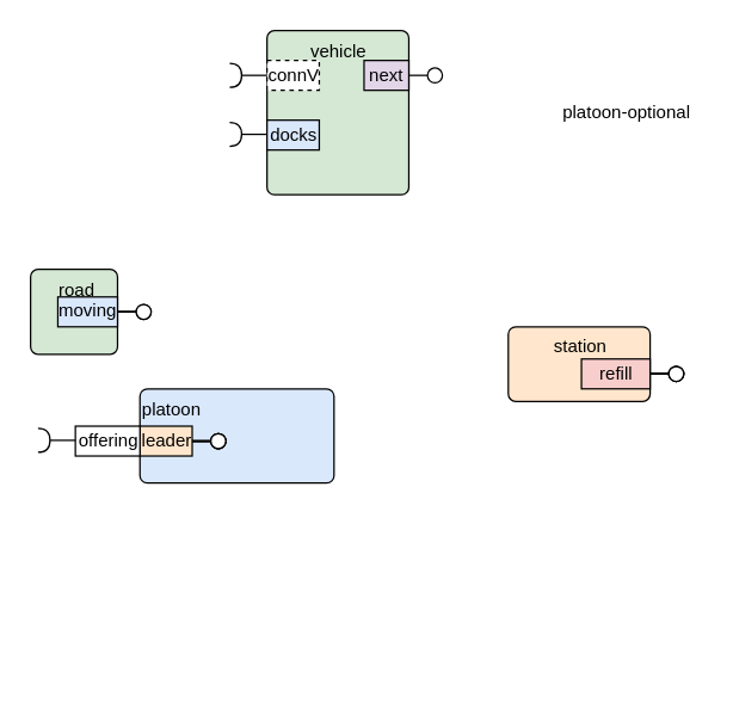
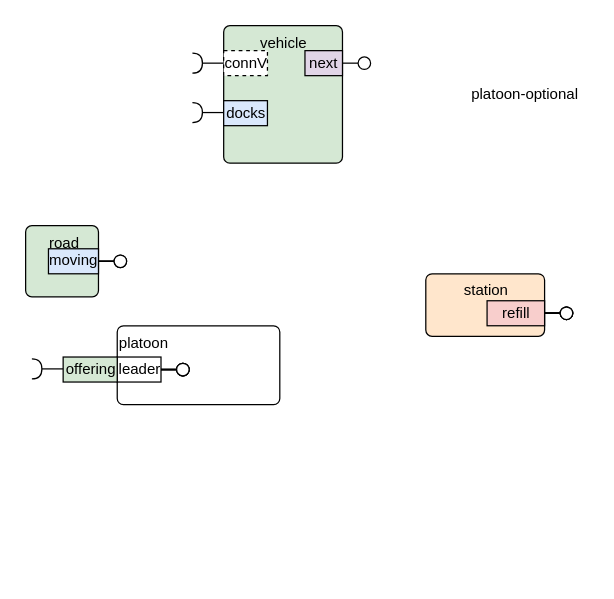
  <mxCell id="0" />
  <mxCell id="1" parent="0" />
- <mxCell id="2" value="platoon" style="html=1;align=left;verticalAlign=top;rounded=1;absoluteArcSize=1;arcSize=10;dashed=0;fillColor=#dae8fc;" vertex="1" parent="1"><mxGeometry x="93.25" y="260" width="130" height="63.12" as="geometry" /></mxCell>
+ <mxCell id="2" value="platoon" style="html=1;align=left;verticalAlign=top;rounded=1;absoluteArcSize=1;arcSize=10;dashed=0;" vertex="1" parent="1"><mxGeometry x="93.25" y="260" width="130" height="63.12" as="geometry" /></mxCell>
  <mxCell id="3" value="" style="rounded=0;orthogonalLoop=1;jettySize=auto;html=1;endArrow=halfCircle;endFill=0;endSize=6;strokeWidth=1;exitX=0;exitY=0.5;exitDx=0;exitDy=0;entryX=0.5;entryY=0.5;entryDx=0;entryDy=0;entryPerimeter=0;" edge="1" parent="1" source="5"><mxGeometry relative="1" as="geometry"><mxPoint x="388.37" y="220" as="sourcePoint" /><mxPoint x="153.37" y="50" as="targetPoint" /></mxGeometry></mxCell>
  <mxCell id="4" value="vehicle" style="html=1;align=center;verticalAlign=top;rounded=1;absoluteArcSize=1;arcSize=10;dashed=0;fillColor=#d5e8d4;" vertex="1" parent="1"><mxGeometry x="178.37" y="20" width="95" height="110" as="geometry" /></mxCell>
  <mxCell id="5" value="connV" style="html=1;dashed=1;" vertex="1" parent="1"><mxGeometry x="178.37" y="40" width="35" height="20" as="geometry" /></mxCell>
  <mxCell id="6" value="next" style="html=1;fillColor=#e1d5e7;" vertex="1" parent="1"><mxGeometry x="243.37" y="40" width="30" height="20" as="geometry" /></mxCell>
- <mxCell id="7" value="leader" style="html=1;fillColor=#ffe6cc;" vertex="1" parent="1"><mxGeometry x="93.25" y="285" width="35" height="20" as="geometry" /></mxCell>
+ <mxCell id="7" value="leader" style="html=1;" vertex="1" parent="1"><mxGeometry x="93.25" y="285" width="35" height="20" as="geometry" /></mxCell>
  <mxCell id="8" value="" style="rounded=0;orthogonalLoop=1;jettySize=auto;html=1;endArrow=halfCircle;endFill=0;endSize=6;strokeWidth=1;" edge="1" parent="1"><mxGeometry relative="1" as="geometry"><mxPoint x="134.62" y="290" as="sourcePoint" /><mxPoint x="134.62" y="290" as="targetPoint" /></mxGeometry></mxCell>
  <mxCell id="9" value="&lt;div align=&quot;center&quot;&gt;&amp;nbsp;road&lt;/div&gt;" style="html=1;align=center;verticalAlign=top;rounded=1;absoluteArcSize=1;arcSize=10;dashed=0;fillColor=#d5e8d4;" vertex="1" parent="1"><mxGeometry x="20" y="180" width="58.25" height="56.88" as="geometry" /></mxCell>
  <mxCell id="10" value="moving" style="html=1;fillColor=#dae8fc;" vertex="1" parent="1"><mxGeometry x="38.25" y="198.44" width="40" height="20" as="geometry" /></mxCell>
  <mxCell id="11" value="station" style="html=1;align=center;verticalAlign=top;rounded=1;absoluteArcSize=1;arcSize=10;dashed=0;fillColor=#ffe6cc;" vertex="1" parent="1"><mxGeometry x="340" y="218.44" width="95" height="50" as="geometry" /></mxCell>
  <mxCell id="12" value="refill" style="html=1;fillColor=#f8cecc;" vertex="1" parent="1"><mxGeometry x="389" y="240" width="46" height="20" as="geometry" /></mxCell>
  <mxCell id="13" value="docks" style="html=1;fillColor=#dae8fc;" vertex="1" parent="1"><mxGeometry x="178.37" y="80" width="35" height="20" as="geometry" /></mxCell>
  <mxCell id="14" value="" style="rounded=0;orthogonalLoop=1;jettySize=auto;html=1;endArrow=halfCircle;endFill=0;endSize=6;strokeWidth=1;exitX=0;exitY=0.5;exitDx=0;exitDy=0;entryX=0.5;entryY=0.5;entryDx=0;entryDy=0;entryPerimeter=0;" edge="1" parent="1"><mxGeometry relative="1" as="geometry"><mxPoint x="178.37" y="89.5" as="sourcePoint" /><mxPoint x="153.37" y="89.5" as="targetPoint" /></mxGeometry></mxCell>
  <mxCell id="15" value="" style="rounded=0;orthogonalLoop=1;jettySize=auto;html=1;endArrow=none;endFill=0;exitX=1;exitY=0.5;exitDx=0;exitDy=0;" edge="1" parent="1" target="16"><mxGeometry relative="1" as="geometry"><mxPoint x="273.37" y="50" as="sourcePoint" /></mxGeometry></mxCell>
  <mxCell id="16" value="" style="ellipse;whiteSpace=wrap;html=1;fontFamily=Helvetica;fontSize=12;fontColor=#000000;align=center;strokeColor=#000000;fillColor=#ffffff;points=[];aspect=fixed;resizable=0;" vertex="1" parent="1"><mxGeometry x="285.87" y="45" width="10" height="10" as="geometry" /></mxCell>
  <mxCell id="17" value="" style="rounded=0;orthogonalLoop=1;jettySize=auto;html=1;endArrow=none;endFill=0;exitX=1;exitY=0.5;exitDx=0;exitDy=0;" edge="1" parent="1" target="18"><mxGeometry relative="1" as="geometry"><mxPoint x="435" y="250" as="sourcePoint" /></mxGeometry></mxCell>
  <mxCell id="18" value="" style="ellipse;whiteSpace=wrap;html=1;fontFamily=Helvetica;fontSize=12;fontColor=#000000;align=center;strokeColor=#000000;fillColor=#ffffff;points=[];aspect=fixed;resizable=0;" vertex="1" parent="1"><mxGeometry x="447.5" y="245" width="10" height="10" as="geometry" /></mxCell>
  <mxCell id="19" value="" style="rounded=0;orthogonalLoop=1;jettySize=auto;html=1;endArrow=none;endFill=0;exitX=1;exitY=0.5;exitDx=0;exitDy=0;" edge="1" parent="1"><mxGeometry relative="1" as="geometry"><mxPoint x="435" y="250" as="sourcePoint" /><mxPoint x="447.5" y="250" as="targetPoint" /></mxGeometry></mxCell>
  <mxCell id="20" value="" style="rounded=0;orthogonalLoop=1;jettySize=auto;html=1;endArrow=none;endFill=0;exitX=1;exitY=0.5;exitDx=0;exitDy=0;" edge="1" parent="1" target="21"><mxGeometry relative="1" as="geometry"><mxPoint x="435" y="250" as="sourcePoint" /></mxGeometry></mxCell>
  <mxCell id="21" value="" style="ellipse;whiteSpace=wrap;html=1;fontFamily=Helvetica;fontSize=12;fontColor=#000000;align=center;strokeColor=#000000;fillColor=#ffffff;points=[];aspect=fixed;resizable=0;" vertex="1" parent="1"><mxGeometry x="447.5" y="245" width="10" height="10" as="geometry" /></mxCell>
  <mxCell id="22" value="" style="rounded=0;orthogonalLoop=1;jettySize=auto;html=1;endArrow=none;endFill=0;exitX=1;exitY=0.5;exitDx=0;exitDy=0;" edge="1" parent="1"><mxGeometry relative="1" as="geometry"><mxPoint x="435" y="250" as="sourcePoint" /><mxPoint x="447.5" y="250" as="targetPoint" /></mxGeometry></mxCell>
  <mxCell id="23" value="" style="rounded=0;orthogonalLoop=1;jettySize=auto;html=1;endArrow=none;endFill=0;exitX=1;exitY=0.5;exitDx=0;exitDy=0;" edge="1" parent="1" target="24"><mxGeometry relative="1" as="geometry"><mxPoint x="78.25" y="208.44" as="sourcePoint" /></mxGeometry></mxCell>
  <mxCell id="24" value="" style="ellipse;whiteSpace=wrap;html=1;fontFamily=Helvetica;fontSize=12;fontColor=#000000;align=center;strokeColor=#000000;fillColor=#ffffff;points=[];aspect=fixed;resizable=0;" vertex="1" parent="1"><mxGeometry x="90.75" y="203.44" width="10" height="10" as="geometry" /></mxCell>
  <mxCell id="25" value="" style="rounded=0;orthogonalLoop=1;jettySize=auto;html=1;endArrow=none;endFill=0;exitX=1;exitY=0.5;exitDx=0;exitDy=0;" edge="1" parent="1"><mxGeometry relative="1" as="geometry"><mxPoint x="78.25" y="208.44" as="sourcePoint" /><mxPoint x="90.75" y="208.44" as="targetPoint" /></mxGeometry></mxCell>
  <mxCell id="26" value="" style="rounded=0;orthogonalLoop=1;jettySize=auto;html=1;endArrow=none;endFill=0;exitX=1;exitY=0.5;exitDx=0;exitDy=0;" edge="1" parent="1" target="27"><mxGeometry relative="1" as="geometry"><mxPoint x="78.25" y="208.44" as="sourcePoint" /></mxGeometry></mxCell>
  <mxCell id="27" value="" style="ellipse;whiteSpace=wrap;html=1;fontFamily=Helvetica;fontSize=12;fontColor=#000000;align=center;strokeColor=#000000;fillColor=#ffffff;points=[];aspect=fixed;resizable=0;" vertex="1" parent="1"><mxGeometry x="90.75" y="203.44" width="10" height="10" as="geometry" /></mxCell>
  <mxCell id="28" value="" style="rounded=0;orthogonalLoop=1;jettySize=auto;html=1;endArrow=none;endFill=0;exitX=1;exitY=0.5;exitDx=0;exitDy=0;" edge="1" parent="1"><mxGeometry relative="1" as="geometry"><mxPoint x="78.25" y="208.44" as="sourcePoint" /><mxPoint x="90.75" y="208.44" as="targetPoint" /></mxGeometry></mxCell>
- <mxCell id="29" value="offering" style="html=1;" vertex="1" parent="1"><mxGeometry x="50" y="285" width="43.25" height="20" as="geometry" /></mxCell>
+ <mxCell id="29" value="offering" style="html=1;fillColor=#d5e8d4;" vertex="1" parent="1"><mxGeometry x="50" y="285" width="43.25" height="20" as="geometry" /></mxCell>
  <mxCell id="30" value="" style="rounded=0;orthogonalLoop=1;jettySize=auto;html=1;endArrow=halfCircle;endFill=0;endSize=6;strokeWidth=1;" edge="1" parent="1"><mxGeometry relative="1" as="geometry"><mxPoint x="173.37" y="457" as="sourcePoint" /><mxPoint x="173.37" y="457" as="targetPoint" /></mxGeometry></mxCell>
  <mxCell id="31" value="" style="rounded=0;orthogonalLoop=1;jettySize=auto;html=1;endArrow=none;endFill=0;exitX=1;exitY=0.5;exitDx=0;exitDy=0;" edge="1" parent="1" target="32"><mxGeometry relative="1" as="geometry"><mxPoint x="435" y="250" as="sourcePoint" /></mxGeometry></mxCell>
  <mxCell id="32" value="" style="ellipse;whiteSpace=wrap;html=1;fontFamily=Helvetica;fontSize=12;fontColor=#000000;align=center;strokeColor=#000000;fillColor=#ffffff;points=[];aspect=fixed;resizable=0;" vertex="1" parent="1"><mxGeometry x="447.5" y="245" width="10" height="10" as="geometry" /></mxCell>
  <mxCell id="33" value="" style="rounded=0;orthogonalLoop=1;jettySize=auto;html=1;endArrow=none;endFill=0;exitX=1;exitY=0.5;exitDx=0;exitDy=0;" edge="1" parent="1"><mxGeometry relative="1" as="geometry"><mxPoint x="435" y="250" as="sourcePoint" /><mxPoint x="447.5" y="250" as="targetPoint" /></mxGeometry></mxCell>
  <mxCell id="34" value="" style="rounded=0;orthogonalLoop=1;jettySize=auto;html=1;endArrow=none;endFill=0;exitX=1;exitY=0.5;exitDx=0;exitDy=0;" edge="1" parent="1" target="35"><mxGeometry relative="1" as="geometry"><mxPoint x="435" y="250" as="sourcePoint" /></mxGeometry></mxCell>
  <mxCell id="35" value="" style="ellipse;whiteSpace=wrap;html=1;fontFamily=Helvetica;fontSize=12;fontColor=#000000;align=center;strokeColor=#000000;fillColor=#ffffff;points=[];aspect=fixed;resizable=0;" vertex="1" parent="1"><mxGeometry x="447.5" y="245" width="10" height="10" as="geometry" /></mxCell>
  <mxCell id="36" value="" style="rounded=0;orthogonalLoop=1;jettySize=auto;html=1;endArrow=none;endFill=0;exitX=1;exitY=0.5;exitDx=0;exitDy=0;" edge="1" parent="1"><mxGeometry relative="1" as="geometry"><mxPoint x="435" y="250" as="sourcePoint" /><mxPoint x="447.5" y="250" as="targetPoint" /></mxGeometry></mxCell>
  <mxCell id="37" value="" style="rounded=0;orthogonalLoop=1;jettySize=auto;html=1;endArrow=none;endFill=0;exitX=1;exitY=0.5;exitDx=0;exitDy=0;" edge="1" parent="1" target="38"><mxGeometry relative="1" as="geometry"><mxPoint x="128.25" y="295" as="sourcePoint" /></mxGeometry></mxCell>
  <mxCell id="38" value="" style="ellipse;whiteSpace=wrap;html=1;fontFamily=Helvetica;fontSize=12;fontColor=#000000;align=center;strokeColor=#000000;fillColor=#ffffff;points=[];aspect=fixed;resizable=0;" vertex="1" parent="1"><mxGeometry x="140.75" y="290" width="10" height="10" as="geometry" /></mxCell>
  <mxCell id="39" value="" style="rounded=0;orthogonalLoop=1;jettySize=auto;html=1;endArrow=none;endFill=0;exitX=1;exitY=0.5;exitDx=0;exitDy=0;" edge="1" parent="1"><mxGeometry relative="1" as="geometry"><mxPoint x="128.25" y="295" as="sourcePoint" /><mxPoint x="140.75" y="295" as="targetPoint" /></mxGeometry></mxCell>
  <mxCell id="40" value="" style="rounded=0;orthogonalLoop=1;jettySize=auto;html=1;endArrow=none;endFill=0;exitX=1;exitY=0.5;exitDx=0;exitDy=0;" edge="1" parent="1" target="41"><mxGeometry relative="1" as="geometry"><mxPoint x="128.25" y="295" as="sourcePoint" /></mxGeometry></mxCell>
  <mxCell id="41" value="" style="ellipse;whiteSpace=wrap;html=1;fontFamily=Helvetica;fontSize=12;fontColor=#000000;align=center;strokeColor=#000000;fillColor=#ffffff;points=[];aspect=fixed;resizable=0;" vertex="1" parent="1"><mxGeometry x="140.75" y="290" width="10" height="10" as="geometry" /></mxCell>
  <mxCell id="42" value="" style="rounded=0;orthogonalLoop=1;jettySize=auto;html=1;endArrow=none;endFill=0;exitX=1;exitY=0.5;exitDx=0;exitDy=0;" edge="1" parent="1"><mxGeometry relative="1" as="geometry"><mxPoint x="128.25" y="295" as="sourcePoint" /><mxPoint x="140.75" y="295" as="targetPoint" /></mxGeometry></mxCell>
  <mxCell id="43" value="" style="rounded=0;orthogonalLoop=1;jettySize=auto;html=1;endArrow=none;endFill=0;exitX=1;exitY=0.5;exitDx=0;exitDy=0;" edge="1" parent="1" target="44"><mxGeometry relative="1" as="geometry"><mxPoint x="128.25" y="295" as="sourcePoint" /></mxGeometry></mxCell>
  <mxCell id="44" value="" style="ellipse;whiteSpace=wrap;html=1;fontFamily=Helvetica;fontSize=12;fontColor=#000000;align=center;strokeColor=#000000;fillColor=#ffffff;points=[];aspect=fixed;resizable=0;" vertex="1" parent="1"><mxGeometry x="140.75" y="290" width="10" height="10" as="geometry" /></mxCell>
  <mxCell id="45" value="" style="rounded=0;orthogonalLoop=1;jettySize=auto;html=1;endArrow=none;endFill=0;exitX=1;exitY=0.5;exitDx=0;exitDy=0;" edge="1" parent="1"><mxGeometry relative="1" as="geometry"><mxPoint x="128.25" y="295" as="sourcePoint" /><mxPoint x="140.75" y="295" as="targetPoint" /></mxGeometry></mxCell>
  <mxCell id="46" value="" style="rounded=0;orthogonalLoop=1;jettySize=auto;html=1;endArrow=none;endFill=0;exitX=1;exitY=0.5;exitDx=0;exitDy=0;" edge="1" parent="1" target="47"><mxGeometry relative="1" as="geometry"><mxPoint x="128.25" y="295" as="sourcePoint" /></mxGeometry></mxCell>
  <mxCell id="47" value="" style="ellipse;whiteSpace=wrap;html=1;fontFamily=Helvetica;fontSize=12;fontColor=#000000;align=center;strokeColor=#000000;fillColor=#ffffff;points=[];aspect=fixed;resizable=0;" vertex="1" parent="1"><mxGeometry x="140.75" y="290" width="10" height="10" as="geometry" /></mxCell>
  <mxCell id="48" value="" style="rounded=0;orthogonalLoop=1;jettySize=auto;html=1;endArrow=none;endFill=0;exitX=1;exitY=0.5;exitDx=0;exitDy=0;" edge="1" parent="1"><mxGeometry relative="1" as="geometry"><mxPoint x="128.25" y="295" as="sourcePoint" /><mxPoint x="140.75" y="295" as="targetPoint" /></mxGeometry></mxCell>
  <mxCell id="49" value="" style="rounded=0;orthogonalLoop=1;jettySize=auto;html=1;endArrow=halfCircle;endFill=0;endSize=6;strokeWidth=1;exitX=0;exitY=0.5;exitDx=0;exitDy=0;entryX=0.5;entryY=0.5;entryDx=0;entryDy=0;entryPerimeter=0;" edge="1" parent="1"><mxGeometry relative="1" as="geometry"><mxPoint x="50" y="294.5" as="sourcePoint" /><mxPoint x="25" y="294.5" as="targetPoint" /></mxGeometry></mxCell>
  <mxCell id="50" value="platoon-optional" style="text;html=1;align=center;verticalAlign=middle;resizable=0;points=[];autosize=1;" vertex="1" parent="1"><mxGeometry x="369" y="65" width="100" height="20" as="geometry" /></mxCell>
